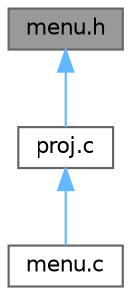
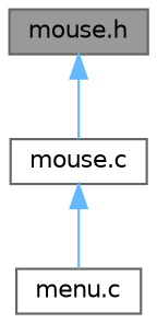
  digraph {
    node [color=grey40 fillcolor=white fontname=Helvetica fontsize=10 shape=box style=filled]
    edge [color=steelblue1 dir=back fontname=Helvetica fontsize=10 labelfontname=Helvetica labelfontsize=10 style=solid]
-   n1 [color=gray40 fillcolor=grey60 fontcolor=black height=0.2 label="menu.h" width=0.4]
-   n2 [height=0.2 label="proj.c" width=0.4]
+   n1 [color=gray40 fillcolor=grey60 fontcolor=black height=0.2 label="mouse.h" width=0.4]
+   n2 [height=0.2 label="mouse.c" width=0.4]
    n3 [height=0.2 label="menu.c" width=0.4]
    n1 -> n2
    n2 -> n3
  }
